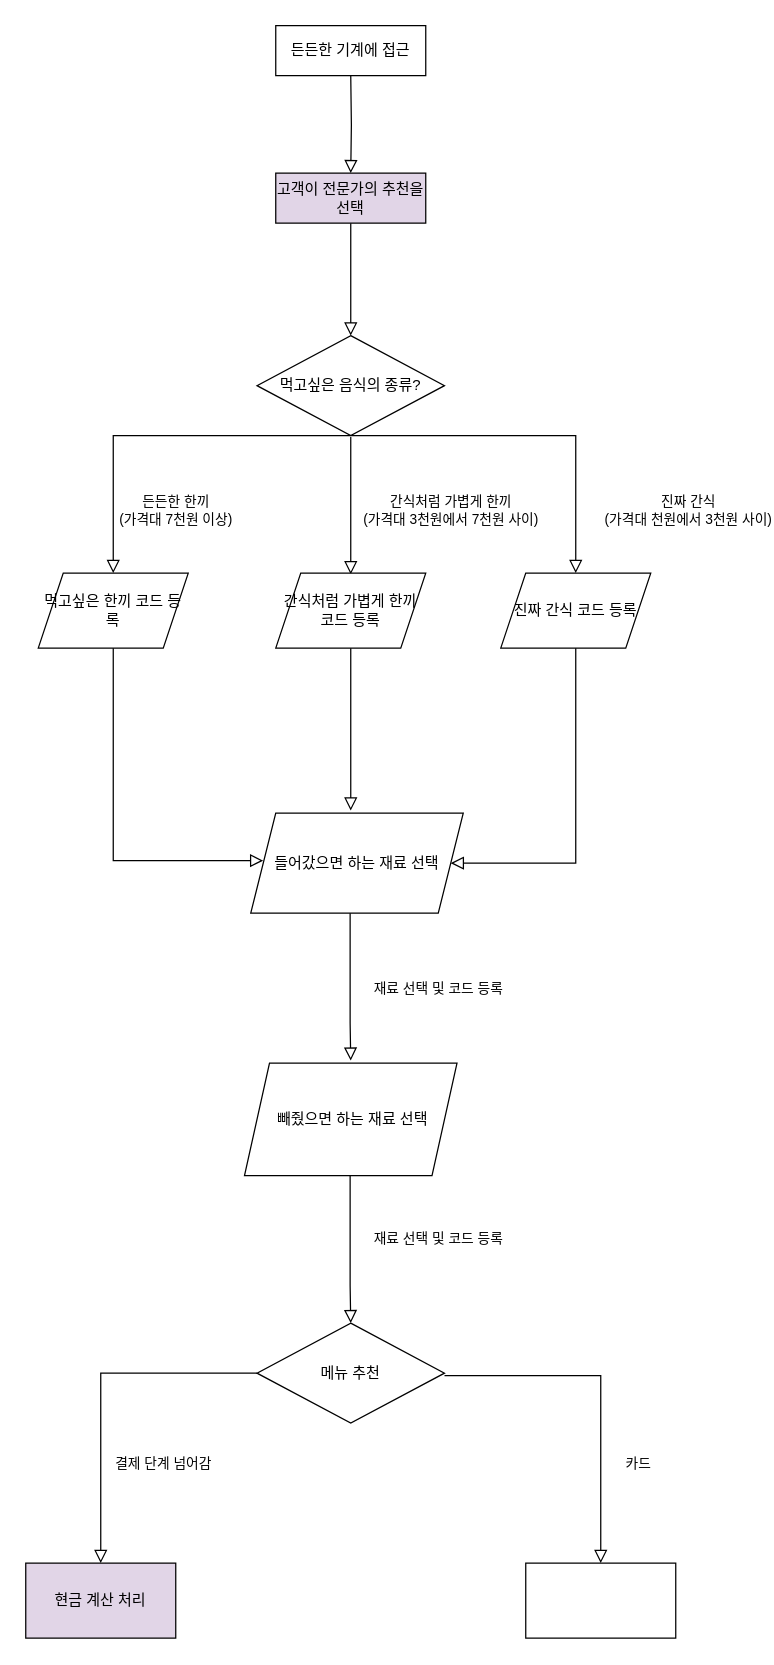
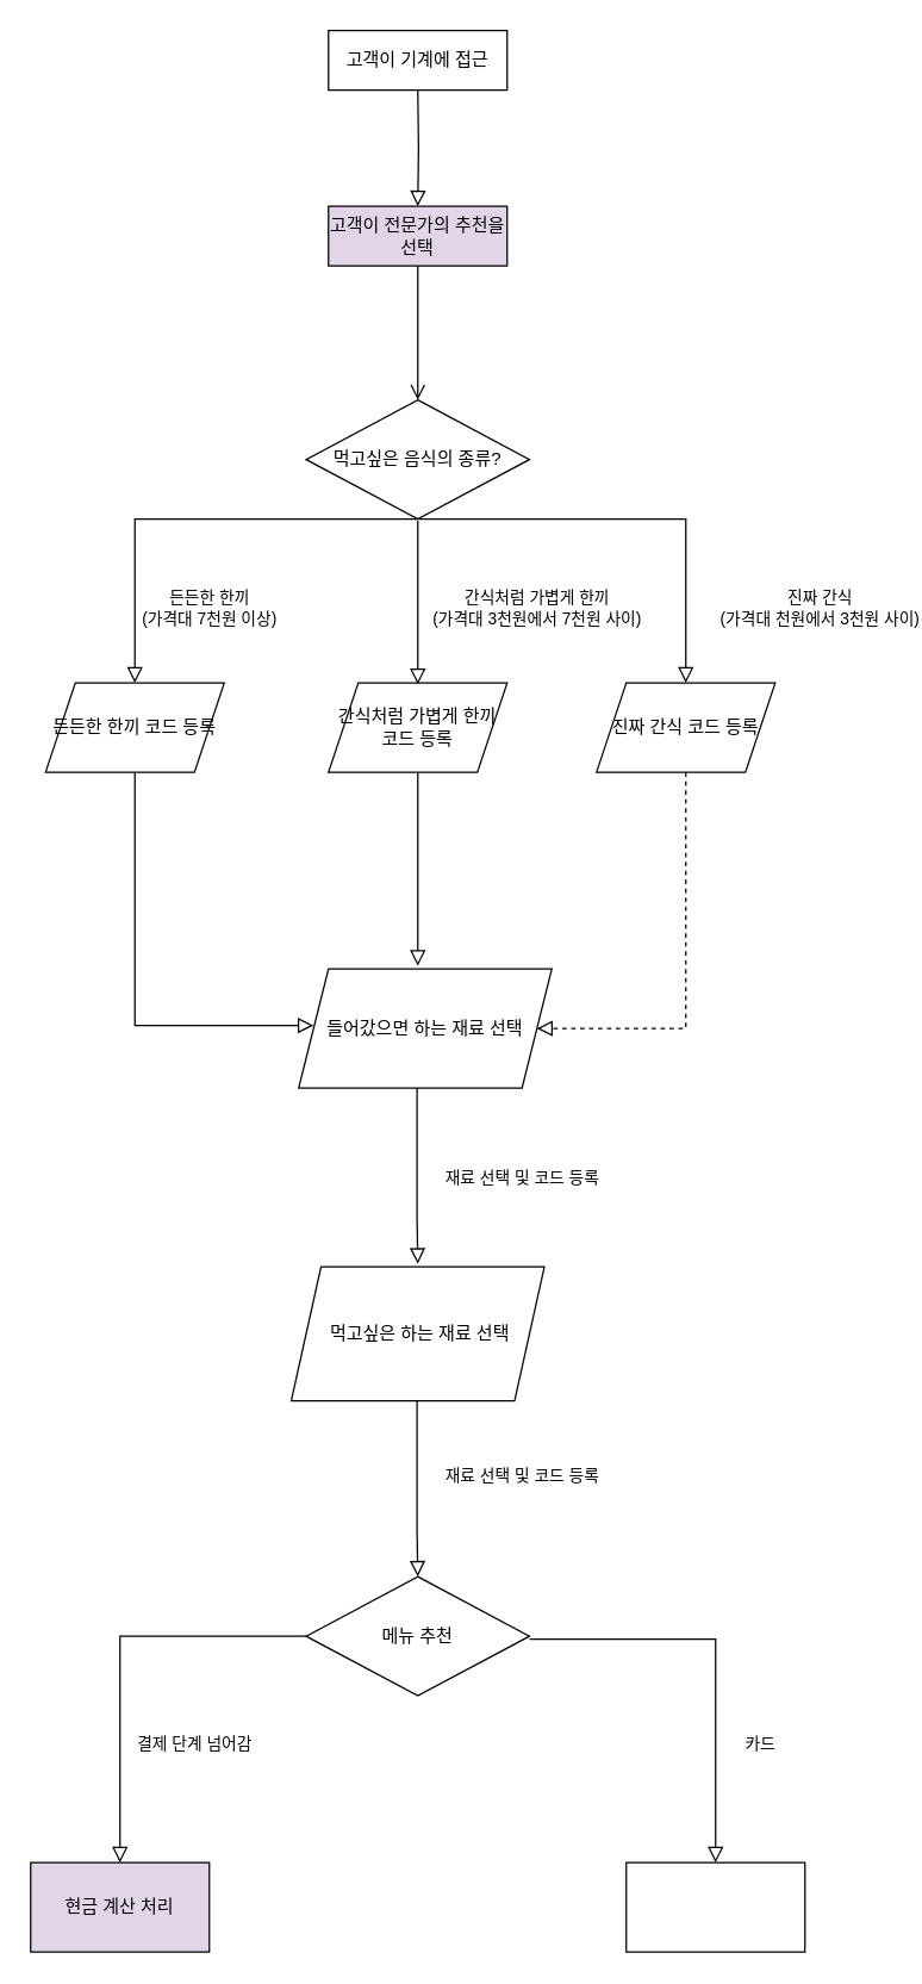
  <mxCell id="0" />
  <mxCell id="1" parent="0" />
- <mxCell id="2" value="" style="rounded=0;html=1;jettySize=auto;orthogonalLoop=1;fontSize=11;endArrow=block;endFill=0;endSize=8;strokeWidth=1;shadow=0;labelBackgroundColor=none;edgeStyle=orthogonalEdgeStyle;entryX=0.5;entryY=0;entryDx=0;entryDy=0;" parent="1" source="3" target="4" edge="1"><mxGeometry relative="1" as="geometry"><mxPoint x="280" y="38" as="targetPoint" /></mxGeometry></mxCell>
+ <mxCell id="2" value="" style="rounded=0;html=1;jettySize=auto;orthogonalLoop=1;fontSize=11;endArrow=open;endFill=0;endSize=8;strokeWidth=1;shadow=0;labelBackgroundColor=none;edgeStyle=orthogonalEdgeStyle;entryX=0.5;entryY=0;entryDx=0;entryDy=0;" parent="1" source="3" target="4" edge="1"><mxGeometry relative="1" as="geometry"><mxPoint x="280" y="38" as="targetPoint" /></mxGeometry></mxCell>
  <mxCell id="3" value="고객이 전문가의 추천을 선택" style="rounded=0;whiteSpace=wrap;html=1;fontSize=12;glass=0;strokeWidth=1;shadow=0;fillColor=#e1d5e7;" parent="1" vertex="1"><mxGeometry x="220" y="138" width="120" height="40" as="geometry" /></mxCell>
  <mxCell id="4" value="먹고싶은 음식의 종류?" style="rhombus;whiteSpace=wrap;html=1;" parent="1" vertex="1"><mxGeometry x="205" y="268" width="150" height="80" as="geometry" /></mxCell>
  <mxCell id="5" value="진짜 간식&lt;br&gt;(가격대 천원에서 3천원 사이)" style="rounded=0;html=1;jettySize=auto;orthogonalLoop=1;fontSize=11;endArrow=block;endFill=0;endSize=8;strokeWidth=1;shadow=0;labelBackgroundColor=none;edgeStyle=orthogonalEdgeStyle;exitX=0.5;exitY=1;exitDx=0;exitDy=0;" parent="1" source="4" edge="1"><mxGeometry x="0.655" y="90" relative="1" as="geometry"><mxPoint as="offset" /><mxPoint x="560" y="358" as="sourcePoint" /><mxPoint x="460" y="458" as="targetPoint" /><Array as="points"><mxPoint x="460" y="348" /></Array></mxGeometry></mxCell>
  <mxCell id="6" value="든든한 한끼&lt;br&gt;(가격대 7천원 이상)" style="rounded=0;html=1;jettySize=auto;orthogonalLoop=1;fontSize=11;endArrow=block;endFill=0;endSize=8;strokeWidth=1;shadow=0;labelBackgroundColor=none;edgeStyle=orthogonalEdgeStyle;exitX=0.5;exitY=1;exitDx=0;exitDy=0;" parent="1" source="4" edge="1"><mxGeometry x="0.667" y="50" relative="1" as="geometry"><mxPoint as="offset" /><mxPoint x="270" y="348" as="sourcePoint" /><mxPoint x="90" y="458" as="targetPoint" /><Array as="points"><mxPoint x="90" y="348" /></Array></mxGeometry></mxCell>
  <mxCell id="7" value="간식처럼 가볍게 한끼&lt;br&gt;(가격대 3천원에서 7천원 사이)" style="rounded=0;html=1;jettySize=auto;orthogonalLoop=1;fontSize=11;endArrow=block;endFill=0;endSize=8;strokeWidth=1;shadow=0;labelBackgroundColor=none;edgeStyle=orthogonalEdgeStyle;exitX=0.5;exitY=1;exitDx=0;exitDy=0;" parent="1" edge="1"><mxGeometry x="0.073" y="80" relative="1" as="geometry"><mxPoint as="offset" /><mxPoint x="280" y="349" as="sourcePoint" /><mxPoint x="280" y="459" as="targetPoint" /></mxGeometry></mxCell>
  <mxCell id="8" value="진짜 간식 코드 등록" style="shape=parallelogram;perimeter=parallelogramPerimeter;whiteSpace=wrap;html=1;fixedSize=1;" parent="1" vertex="1"><mxGeometry x="400" y="458" width="120" height="60" as="geometry" /></mxCell>
  <mxCell id="9" value="간식처럼 가볍게 한끼 코드 등록" style="shape=parallelogram;perimeter=parallelogramPerimeter;whiteSpace=wrap;html=1;fixedSize=1;" parent="1" vertex="1"><mxGeometry x="220" y="458" width="120" height="60" as="geometry" /></mxCell>
- <mxCell id="10" value="먹고싶은 한끼 코드 등록" style="shape=parallelogram;perimeter=parallelogramPerimeter;whiteSpace=wrap;html=1;fixedSize=1;" parent="1" vertex="1"><mxGeometry x="30" y="458" width="120" height="60" as="geometry" /></mxCell>
+ <mxCell id="10" value="든든한 한끼 코드 등록" style="shape=parallelogram;perimeter=parallelogramPerimeter;whiteSpace=wrap;html=1;fixedSize=1;" parent="1" vertex="1"><mxGeometry x="30" y="458" width="120" height="60" as="geometry" /></mxCell>
  <mxCell id="11" value="" style="rounded=0;html=1;jettySize=auto;orthogonalLoop=1;fontSize=11;endArrow=block;endFill=0;endSize=8;strokeWidth=1;shadow=0;labelBackgroundColor=none;edgeStyle=orthogonalEdgeStyle;exitX=0.5;exitY=1;exitDx=0;exitDy=0;" parent="1" source="9" edge="1"><mxGeometry x="0.231" y="60" relative="1" as="geometry"><mxPoint as="offset" /><mxPoint x="470" y="538" as="sourcePoint" /><mxPoint x="280" y="648" as="targetPoint" /><Array as="points" /></mxGeometry></mxCell>
  <mxCell id="12" value="" style="rounded=0;html=1;jettySize=auto;orthogonalLoop=1;fontSize=11;endArrow=block;endFill=0;endSize=8;strokeWidth=1;shadow=0;labelBackgroundColor=none;edgeStyle=orthogonalEdgeStyle;exitX=0.5;exitY=1;exitDx=0;exitDy=0;entryX=0;entryY=0.5;entryDx=0;entryDy=0;" parent="1" source="10" edge="1"><mxGeometry x="0.544" y="90" relative="1" as="geometry"><mxPoint as="offset" /><mxPoint x="395" y="578" as="sourcePoint" /><mxPoint x="210" y="688" as="targetPoint" /><Array as="points"><mxPoint x="90" y="688" /></Array></mxGeometry></mxCell>
  <mxCell id="13" value="재료 선택 및 코드 등록" style="rounded=0;html=1;jettySize=auto;orthogonalLoop=1;fontSize=11;endArrow=block;endFill=0;endSize=8;strokeWidth=1;shadow=0;labelBackgroundColor=none;edgeStyle=orthogonalEdgeStyle;exitX=0.5;exitY=1;exitDx=0;exitDy=0;entryX=0.5;entryY=0;entryDx=0;entryDy=0;" parent="1" edge="1"><mxGeometry x="0.5" y="76" relative="1" as="geometry"><mxPoint x="-5" y="-27" as="offset" /><mxPoint x="279.5" y="728" as="sourcePoint" /><mxPoint x="280" y="848" as="targetPoint" /><Array as="points"><mxPoint x="280" y="818" /><mxPoint x="280" y="818" /></Array></mxGeometry></mxCell>
  <mxCell id="14" value="재료 선택 및 코드 등록" style="rounded=0;html=1;jettySize=auto;orthogonalLoop=1;fontSize=11;endArrow=block;endFill=0;endSize=8;strokeWidth=1;shadow=0;labelBackgroundColor=none;edgeStyle=orthogonalEdgeStyle;exitX=0.5;exitY=1;exitDx=0;exitDy=0;entryX=0.5;entryY=0;entryDx=0;entryDy=0;" parent="1" edge="1"><mxGeometry x="0.5" y="80" relative="1" as="geometry"><mxPoint x="-9" y="-37" as="offset" /><mxPoint x="279.5" y="938" as="sourcePoint" /><mxPoint x="280" y="1058" as="targetPoint" /><Array as="points"><mxPoint x="280" y="1028" /><mxPoint x="280" y="1028" /></Array></mxGeometry></mxCell>
  <mxCell id="15" value="" style="rounded=0;html=1;jettySize=auto;orthogonalLoop=1;fontSize=11;endArrow=block;endFill=0;endSize=8;strokeWidth=1;shadow=0;labelBackgroundColor=none;edgeStyle=orthogonalEdgeStyle;entryX=0.5;entryY=0;entryDx=0;entryDy=0;" parent="1" target="3" edge="1"><mxGeometry relative="1" as="geometry"><mxPoint x="280" y="60" as="sourcePoint" /><mxPoint x="300" y="288" as="targetPoint" /></mxGeometry></mxCell>
- <mxCell id="16" value="든든한 기계에 접근" style="rounded=0;whiteSpace=wrap;html=1;fontSize=12;glass=0;strokeWidth=1;shadow=0;" parent="1" vertex="1"><mxGeometry x="220" y="20" width="120" height="40" as="geometry" /></mxCell>
+ <mxCell id="16" value="고객이 기계에 접근" style="rounded=0;whiteSpace=wrap;html=1;fontSize=12;glass=0;strokeWidth=1;shadow=0;" parent="1" vertex="1"><mxGeometry x="220" y="20" width="120" height="40" as="geometry" /></mxCell>
  <mxCell id="17" value="메뉴 추천" style="rhombus;whiteSpace=wrap;html=1;" parent="1" vertex="1"><mxGeometry x="205" y="1058" width="150" height="80" as="geometry" /></mxCell>
  <mxCell id="18" value="카드" style="rounded=0;html=1;jettySize=auto;orthogonalLoop=1;fontSize=11;endArrow=block;endFill=0;endSize=8;strokeWidth=1;shadow=0;labelBackgroundColor=none;edgeStyle=orthogonalEdgeStyle;exitX=0.5;exitY=1;exitDx=0;exitDy=0;" parent="1" edge="1"><mxGeometry x="0.418" y="30" relative="1" as="geometry"><mxPoint as="offset" /><mxPoint x="355" y="1100" as="sourcePoint" /><mxPoint x="480" y="1250" as="targetPoint" /><Array as="points"><mxPoint x="480" y="1100" /></Array></mxGeometry></mxCell>
  <mxCell id="19" value="결제 단계 넘어감" style="rounded=0;html=1;jettySize=auto;orthogonalLoop=1;fontSize=11;endArrow=block;endFill=0;endSize=8;strokeWidth=1;shadow=0;labelBackgroundColor=none;edgeStyle=orthogonalEdgeStyle;exitX=0;exitY=0.5;exitDx=0;exitDy=0;" parent="1" source="17" edge="1"><mxGeometry x="0.422" y="50" relative="1" as="geometry"><mxPoint as="offset" /><mxPoint x="-100" y="968" as="sourcePoint" /><mxPoint x="80" y="1250" as="targetPoint" /><Array as="points"><mxPoint x="80" y="1098" /></Array></mxGeometry></mxCell>
  <mxCell id="20" value="들어갔으면 하는 재료 선택" style="shape=parallelogram;perimeter=parallelogramPerimeter;whiteSpace=wrap;html=1;fixedSize=1;" parent="1" vertex="1"><mxGeometry x="200" y="650" width="170" height="80" as="geometry" /></mxCell>
- <mxCell id="21" value="&amp;nbsp;빼줬으면 하는 재료 선택" style="shape=parallelogram;perimeter=parallelogramPerimeter;whiteSpace=wrap;html=1;fixedSize=1;" parent="1" vertex="1"><mxGeometry x="195" y="850" width="170" height="90" as="geometry" /></mxCell>
+ <mxCell id="21" value="&amp;nbsp;먹고싶은 하는 재료 선택" style="shape=parallelogram;perimeter=parallelogramPerimeter;whiteSpace=wrap;html=1;fixedSize=1;" parent="1" vertex="1"><mxGeometry x="195" y="850" width="170" height="90" as="geometry" /></mxCell>
  <mxCell id="22" value="현금 계산 처리" style="rounded=0;whiteSpace=wrap;html=1;fillColor=#e1d5e7;" parent="1" vertex="1"><mxGeometry x="20" y="1250" width="120" height="60" as="geometry" /></mxCell>
  <mxCell id="23" value="" style="rounded=0;whiteSpace=wrap;html=1;" parent="1" vertex="1"><mxGeometry x="420" y="1250" width="120" height="60" as="geometry" /></mxCell>
- <mxCell id="24" value="" style="rounded=0;html=1;jettySize=auto;orthogonalLoop=1;fontSize=11;endArrow=block;endFill=0;endSize=8;strokeWidth=1;shadow=0;labelBackgroundColor=none;edgeStyle=orthogonalEdgeStyle;exitX=0.5;exitY=1;exitDx=0;exitDy=0;entryX=1;entryY=0.5;entryDx=0;entryDy=0;" parent="1" source="8" target="20" edge="1"><mxGeometry x="0.231" y="60" relative="1" as="geometry"><mxPoint as="offset" /><mxPoint x="290" y="528" as="sourcePoint" /><mxPoint x="290" y="658" as="targetPoint" /><Array as="points"><mxPoint x="460" y="690" /></Array></mxGeometry></mxCell>
+ <mxCell id="24" value="" style="rounded=0;html=1;jettySize=auto;orthogonalLoop=1;fontSize=11;endArrow=block;endFill=0;endSize=8;strokeWidth=1;shadow=0;labelBackgroundColor=none;edgeStyle=orthogonalEdgeStyle;exitX=0.5;exitY=1;exitDx=0;exitDy=0;entryX=1;entryY=0.5;entryDx=0;entryDy=0;dashed=1;" parent="1" source="8" target="20" edge="1"><mxGeometry x="0.231" y="60" relative="1" as="geometry"><mxPoint as="offset" /><mxPoint x="290" y="528" as="sourcePoint" /><mxPoint x="290" y="658" as="targetPoint" /><Array as="points"><mxPoint x="460" y="690" /></Array></mxGeometry></mxCell>
